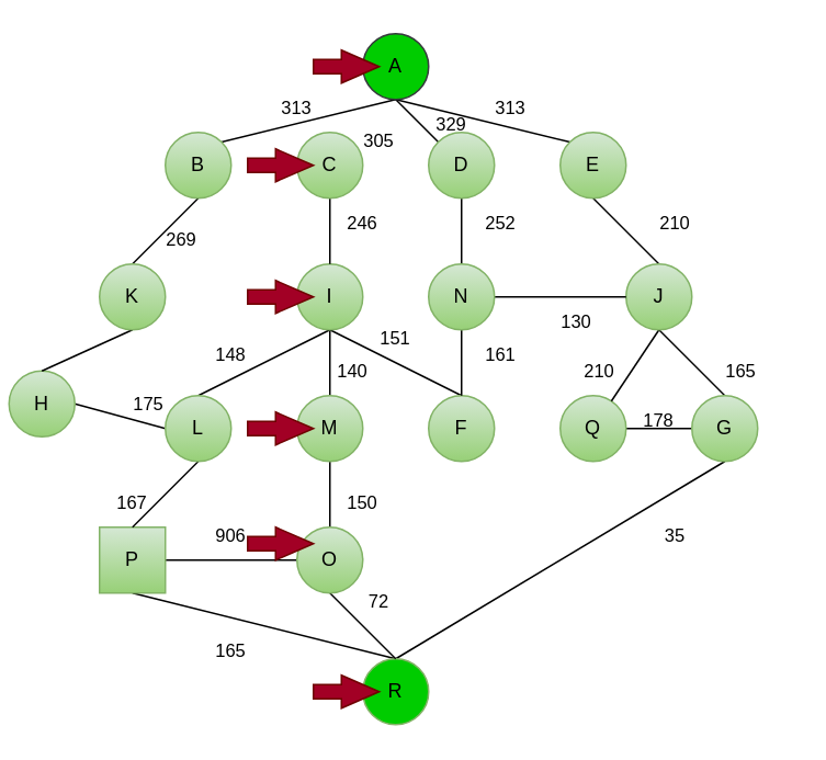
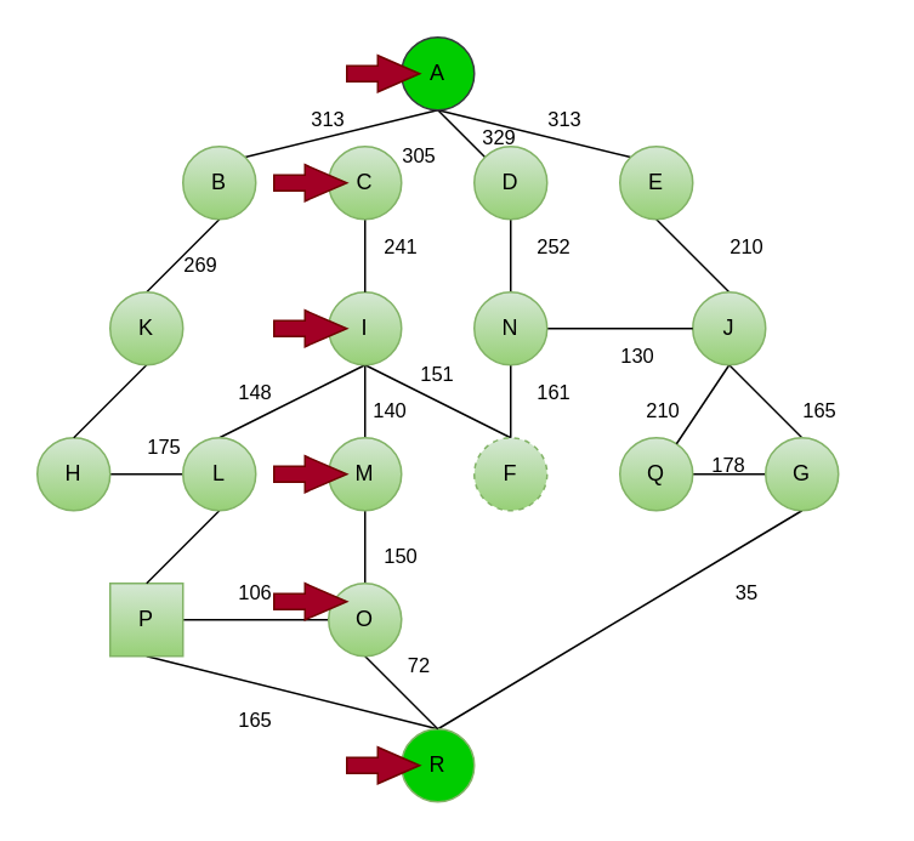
  <mxCell id="0" />
  <mxCell id="1" parent="0" />
  <mxCell id="2" style="edgeStyle=none;shape=connector;rounded=0;orthogonalLoop=1;jettySize=auto;html=1;exitX=0.5;exitY=1;exitDx=0;exitDy=0;entryX=1;entryY=0;entryDx=0;entryDy=0;labelBackgroundColor=default;strokeColor=default;fontFamily=Helvetica;fontSize=11;fontColor=default;endArrow=none;endFill=0;exitPerimeter=0;" edge="1" parent="1" source="5" target="7"><mxGeometry relative="1" as="geometry" /></mxCell>
  <mxCell id="3" style="edgeStyle=none;shape=connector;rounded=0;orthogonalLoop=1;jettySize=auto;html=1;exitX=0.5;exitY=1;exitDx=0;exitDy=0;entryX=0;entryY=0;entryDx=0;entryDy=0;labelBackgroundColor=default;strokeColor=default;fontFamily=Helvetica;fontSize=11;fontColor=default;endArrow=none;endFill=0;" edge="1" parent="1" source="5" target="14"><mxGeometry relative="1" as="geometry" /></mxCell>
  <mxCell id="4" style="edgeStyle=none;shape=connector;rounded=0;orthogonalLoop=1;jettySize=auto;html=1;exitX=0.5;exitY=1;exitDx=0;exitDy=0;entryX=0;entryY=0;entryDx=0;entryDy=0;labelBackgroundColor=default;strokeColor=default;fontFamily=Helvetica;fontSize=11;fontColor=default;endArrow=none;endFill=0;" edge="1" parent="1" source="5" target="21"><mxGeometry relative="1" as="geometry" /></mxCell>
  <mxCell id="5" value="A" style="ellipse;whiteSpace=wrap;html=1;aspect=fixed;fillColor=#00CC00;strokeColor=#36393d;gradientColor=#00CC00;" vertex="1" parent="1"><mxGeometry x="220" y="20" width="40" height="40" as="geometry" /></mxCell>
  <mxCell id="6" style="edgeStyle=none;shape=connector;rounded=0;orthogonalLoop=1;jettySize=auto;html=1;exitX=0.5;exitY=1;exitDx=0;exitDy=0;entryX=0.5;entryY=0;entryDx=0;entryDy=0;labelBackgroundColor=default;strokeColor=default;fontFamily=Helvetica;fontSize=11;fontColor=default;endArrow=none;endFill=0;" edge="1" parent="1" source="7" target="31"><mxGeometry relative="1" as="geometry" /></mxCell>
  <mxCell id="7" value="B" style="ellipse;whiteSpace=wrap;html=1;aspect=fixed;fillColor=#d5e8d4;strokeColor=#82b366;gradientColor=#97d077;" vertex="1" parent="1"><mxGeometry x="100" y="80" width="40" height="40" as="geometry" /></mxCell>
  <mxCell id="8" value="" style="edgeStyle=none;shape=connector;rounded=0;orthogonalLoop=1;jettySize=auto;html=1;labelBackgroundColor=default;strokeColor=default;fontFamily=Helvetica;fontSize=11;fontColor=default;endArrow=none;endFill=0;" edge="1" parent="1" source="9" target="19"><mxGeometry relative="1" as="geometry" /></mxCell>
  <mxCell id="9" value="Q" style="ellipse;whiteSpace=wrap;html=1;aspect=fixed;fillColor=#d5e8d4;strokeColor=#82b366;gradientColor=#97d077;" vertex="1" parent="1"><mxGeometry x="340" y="240" width="40" height="40" as="geometry" /></mxCell>
  <mxCell id="10" style="edgeStyle=none;shape=connector;rounded=0;orthogonalLoop=1;jettySize=auto;html=1;exitX=1;exitY=0.5;exitDx=0;exitDy=0;entryX=0;entryY=0.5;entryDx=0;entryDy=0;labelBackgroundColor=default;strokeColor=default;fontFamily=Helvetica;fontSize=11;fontColor=default;endArrow=none;endFill=0;" edge="1" parent="1" source="12" target="42"><mxGeometry relative="1" as="geometry" /></mxCell>
  <mxCell id="11" style="edgeStyle=none;shape=connector;rounded=0;orthogonalLoop=1;jettySize=auto;html=1;exitX=0.5;exitY=1;exitDx=0;exitDy=0;entryX=0.5;entryY=0;entryDx=0;entryDy=0;labelBackgroundColor=default;strokeColor=default;fontFamily=Helvetica;fontSize=11;fontColor=default;endArrow=none;endFill=0;" edge="1" parent="1" source="12" target="37"><mxGeometry relative="1" as="geometry" /></mxCell>
  <mxCell id="12" value="P" style="whiteSpace=wrap;html=1;aspect=fixed;fillColor=#d5e8d4;strokeColor=#82b366;gradientColor=#97d077;rounded=0;" vertex="1" parent="1"><mxGeometry x="60" y="320" width="40" height="40" as="geometry" /></mxCell>
  <mxCell id="13" style="edgeStyle=none;shape=connector;rounded=0;orthogonalLoop=1;jettySize=auto;html=1;exitX=0.5;exitY=1;exitDx=0;exitDy=0;entryX=0.5;entryY=0;entryDx=0;entryDy=0;labelBackgroundColor=default;strokeColor=default;fontFamily=Helvetica;fontSize=11;fontColor=default;endArrow=none;endFill=0;" edge="1" parent="1" source="14" target="17"><mxGeometry relative="1" as="geometry" /></mxCell>
  <mxCell id="14" value="E" style="ellipse;whiteSpace=wrap;html=1;aspect=fixed;fillColor=#d5e8d4;strokeColor=#82b366;gradientColor=#97d077;" vertex="1" parent="1"><mxGeometry x="340" y="80" width="40" height="40" as="geometry" /></mxCell>
  <mxCell id="15" style="edgeStyle=none;shape=connector;rounded=0;orthogonalLoop=1;jettySize=auto;html=1;exitX=0.5;exitY=1;exitDx=0;exitDy=0;entryX=0.5;entryY=0;entryDx=0;entryDy=0;labelBackgroundColor=default;strokeColor=default;fontFamily=Helvetica;fontSize=11;fontColor=default;endArrow=none;endFill=0;" edge="1" parent="1" source="17" target="19"><mxGeometry relative="1" as="geometry" /></mxCell>
  <mxCell id="16" style="edgeStyle=none;shape=connector;rounded=0;orthogonalLoop=1;jettySize=auto;html=1;exitX=0.5;exitY=1;exitDx=0;exitDy=0;labelBackgroundColor=default;strokeColor=default;fontFamily=Helvetica;fontSize=11;fontColor=default;endArrow=none;endFill=0;" edge="1" parent="1" source="17" target="9"><mxGeometry relative="1" as="geometry" /></mxCell>
  <mxCell id="17" value="J" style="ellipse;whiteSpace=wrap;html=1;aspect=fixed;fillColor=#d5e8d4;strokeColor=#82b366;gradientColor=#97d077;" vertex="1" parent="1"><mxGeometry x="380" y="160" width="40" height="40" as="geometry" /></mxCell>
  <mxCell id="18" style="edgeStyle=none;shape=connector;rounded=0;orthogonalLoop=1;jettySize=auto;html=1;exitX=0.5;exitY=1;exitDx=0;exitDy=0;entryX=0.5;entryY=0;entryDx=0;entryDy=0;labelBackgroundColor=default;strokeColor=default;fontFamily=Helvetica;fontSize=11;fontColor=default;endArrow=none;endFill=0;" edge="1" parent="1" source="19" target="37"><mxGeometry relative="1" as="geometry" /></mxCell>
  <mxCell id="19" value="G" style="ellipse;whiteSpace=wrap;html=1;aspect=fixed;fillColor=#d5e8d4;strokeColor=#82b366;gradientColor=#97d077;" vertex="1" parent="1"><mxGeometry x="420" y="240" width="40" height="40" as="geometry" /></mxCell>
  <mxCell id="20" style="edgeStyle=none;shape=connector;rounded=0;orthogonalLoop=1;jettySize=auto;html=1;exitX=0.5;exitY=1;exitDx=0;exitDy=0;entryX=0.5;entryY=0;entryDx=0;entryDy=0;labelBackgroundColor=default;strokeColor=default;fontFamily=Helvetica;fontSize=11;fontColor=default;endArrow=none;endFill=0;" edge="1" parent="1" source="21" target="40"><mxGeometry relative="1" as="geometry" /></mxCell>
  <mxCell id="21" value="D" style="ellipse;whiteSpace=wrap;html=1;aspect=fixed;fillColor=#d5e8d4;strokeColor=#82b366;gradientColor=#97d077;" vertex="1" parent="1"><mxGeometry x="260" y="80" width="40" height="40" as="geometry" /></mxCell>
  <mxCell id="22" style="edgeStyle=none;shape=connector;rounded=0;orthogonalLoop=1;jettySize=auto;html=1;exitX=0.5;exitY=1;exitDx=0;exitDy=0;entryX=0.5;entryY=0;entryDx=0;entryDy=0;labelBackgroundColor=default;strokeColor=default;fontFamily=Helvetica;fontSize=11;fontColor=default;endArrow=none;endFill=0;" edge="1" parent="1" source="25" target="33"><mxGeometry relative="1" as="geometry" /></mxCell>
  <mxCell id="23" style="edgeStyle=none;shape=connector;rounded=0;orthogonalLoop=1;jettySize=auto;html=1;exitX=0.5;exitY=1;exitDx=0;exitDy=0;entryX=0.5;entryY=0;entryDx=0;entryDy=0;labelBackgroundColor=default;strokeColor=default;fontFamily=Helvetica;fontSize=11;fontColor=default;endArrow=none;endFill=0;" edge="1" parent="1" source="25" target="27"><mxGeometry relative="1" as="geometry" /></mxCell>
  <mxCell id="24" style="edgeStyle=none;shape=connector;rounded=0;orthogonalLoop=1;jettySize=auto;html=1;exitX=0.5;exitY=1;exitDx=0;exitDy=0;entryX=0.5;entryY=0;entryDx=0;entryDy=0;labelBackgroundColor=default;strokeColor=default;fontFamily=Helvetica;fontSize=11;fontColor=default;endArrow=none;endFill=0;" edge="1" parent="1" source="25" target="36"><mxGeometry relative="1" as="geometry" /></mxCell>
  <mxCell id="25" value="I" style="ellipse;whiteSpace=wrap;html=1;aspect=fixed;fillColor=#d5e8d4;strokeColor=#82b366;gradientColor=#97d077;" vertex="1" parent="1"><mxGeometry x="180" y="160" width="40" height="40" as="geometry" /></mxCell>
  <mxCell id="26" style="edgeStyle=none;shape=connector;rounded=0;orthogonalLoop=1;jettySize=auto;html=1;exitX=0.5;exitY=1;exitDx=0;exitDy=0;entryX=0.5;entryY=0;entryDx=0;entryDy=0;labelBackgroundColor=default;strokeColor=default;fontFamily=Helvetica;fontSize=11;fontColor=default;endArrow=none;endFill=0;" edge="1" parent="1" source="27" target="42"><mxGeometry relative="1" as="geometry" /></mxCell>
  <mxCell id="27" value="M" style="ellipse;whiteSpace=wrap;html=1;aspect=fixed;fillColor=#d5e8d4;strokeColor=#82b366;gradientColor=#97d077;" vertex="1" parent="1"><mxGeometry x="180" y="240" width="40" height="40" as="geometry" /></mxCell>
  <mxCell id="28" style="edgeStyle=none;shape=connector;rounded=0;orthogonalLoop=1;jettySize=auto;html=1;exitX=1;exitY=0.5;exitDx=0;exitDy=0;entryX=0;entryY=0.5;entryDx=0;entryDy=0;labelBackgroundColor=default;strokeColor=default;fontFamily=Helvetica;fontSize=11;fontColor=default;endArrow=none;endFill=0;" edge="1" parent="1" source="29" target="33"><mxGeometry relative="1" as="geometry" /></mxCell>
- <mxCell id="29" value="H" style="ellipse;whiteSpace=wrap;html=1;aspect=fixed;fillColor=#d5e8d4;strokeColor=#82b366;gradientColor=#97d077;" vertex="1" parent="1"><mxGeometry x="5" y="225" width="40" height="40" as="geometry" /></mxCell>
+ <mxCell id="29" value="H" style="ellipse;whiteSpace=wrap;html=1;aspect=fixed;fillColor=#d5e8d4;strokeColor=#82b366;gradientColor=#97d077;" vertex="1" parent="1"><mxGeometry x="20" y="240" width="40" height="40" as="geometry" /></mxCell>
  <mxCell id="30" style="edgeStyle=none;shape=connector;rounded=0;orthogonalLoop=1;jettySize=auto;html=1;exitX=0.5;exitY=1;exitDx=0;exitDy=0;entryX=0.5;entryY=0;entryDx=0;entryDy=0;labelBackgroundColor=default;strokeColor=default;fontFamily=Helvetica;fontSize=11;fontColor=default;endArrow=none;endFill=0;" edge="1" parent="1" source="31" target="29"><mxGeometry relative="1" as="geometry" /></mxCell>
  <mxCell id="31" value="K" style="ellipse;whiteSpace=wrap;html=1;aspect=fixed;fillColor=#d5e8d4;strokeColor=#82b366;gradientColor=#97d077;" vertex="1" parent="1"><mxGeometry x="60" y="160" width="40" height="40" as="geometry" /></mxCell>
  <mxCell id="32" style="edgeStyle=none;shape=connector;rounded=0;orthogonalLoop=1;jettySize=auto;html=1;exitX=0.5;exitY=1;exitDx=0;exitDy=0;entryX=0.5;entryY=0;entryDx=0;entryDy=0;labelBackgroundColor=default;strokeColor=default;fontFamily=Helvetica;fontSize=11;fontColor=default;endArrow=none;endFill=0;" edge="1" parent="1" source="33" target="12"><mxGeometry relative="1" as="geometry" /></mxCell>
  <mxCell id="33" value="L" style="ellipse;whiteSpace=wrap;html=1;aspect=fixed;fillColor=#d5e8d4;strokeColor=#82b366;gradientColor=#97d077;" vertex="1" parent="1"><mxGeometry x="100" y="240" width="40" height="40" as="geometry" /></mxCell>
  <mxCell id="34" style="edgeStyle=none;shape=connector;rounded=0;orthogonalLoop=1;jettySize=auto;html=1;exitX=0.5;exitY=1;exitDx=0;exitDy=0;labelBackgroundColor=default;strokeColor=default;fontFamily=Helvetica;fontSize=11;fontColor=default;endArrow=none;endFill=0;" edge="1" parent="1" source="35" target="25"><mxGeometry relative="1" as="geometry" /></mxCell>
  <mxCell id="35" value="C" style="ellipse;whiteSpace=wrap;html=1;aspect=fixed;fillColor=#d5e8d4;strokeColor=#82b366;gradientColor=#97d077;" vertex="1" parent="1"><mxGeometry x="180" y="80" width="40" height="40" as="geometry" /></mxCell>
- <mxCell id="36" value="F" style="ellipse;whiteSpace=wrap;html=1;aspect=fixed;fillColor=#d5e8d4;strokeColor=#82b366;gradientColor=#97d077;" vertex="1" parent="1"><mxGeometry x="260" y="240" width="40" height="40" as="geometry" /></mxCell>
+ <mxCell id="36" value="F" style="ellipse;whiteSpace=wrap;html=1;aspect=fixed;fillColor=#d5e8d4;strokeColor=#82b366;gradientColor=#97d077;dashed=1;" vertex="1" parent="1"><mxGeometry x="260" y="240" width="40" height="40" as="geometry" /></mxCell>
  <mxCell id="37" value="R" style="ellipse;whiteSpace=wrap;html=1;aspect=fixed;fillColor=#00CC00;strokeColor=#82b366;gradientColor=#00CC00;" vertex="1" parent="1"><mxGeometry x="220" y="400" width="40" height="40" as="geometry" /></mxCell>
  <mxCell id="38" style="edgeStyle=none;shape=connector;rounded=0;orthogonalLoop=1;jettySize=auto;html=1;exitX=0.5;exitY=1;exitDx=0;exitDy=0;entryX=0.5;entryY=0;entryDx=0;entryDy=0;labelBackgroundColor=default;strokeColor=default;fontFamily=Helvetica;fontSize=11;fontColor=default;endArrow=none;endFill=0;" edge="1" parent="1" source="40" target="36"><mxGeometry relative="1" as="geometry" /></mxCell>
  <mxCell id="39" style="edgeStyle=none;shape=connector;rounded=0;orthogonalLoop=1;jettySize=auto;html=1;exitX=1;exitY=0.5;exitDx=0;exitDy=0;entryX=0;entryY=0.5;entryDx=0;entryDy=0;labelBackgroundColor=default;strokeColor=default;fontFamily=Helvetica;fontSize=11;fontColor=default;endArrow=none;endFill=0;" edge="1" parent="1" source="40" target="17"><mxGeometry relative="1" as="geometry" /></mxCell>
  <mxCell id="40" value="N" style="ellipse;whiteSpace=wrap;html=1;aspect=fixed;fillColor=#d5e8d4;strokeColor=#82b366;gradientColor=#97d077;" vertex="1" parent="1"><mxGeometry x="260" y="160" width="40" height="40" as="geometry" /></mxCell>
  <mxCell id="41" style="edgeStyle=none;shape=connector;rounded=0;orthogonalLoop=1;jettySize=auto;html=1;exitX=0.5;exitY=1;exitDx=0;exitDy=0;labelBackgroundColor=default;strokeColor=default;fontFamily=Helvetica;fontSize=11;fontColor=default;endArrow=none;endFill=0;" edge="1" parent="1" source="42"><mxGeometry relative="1" as="geometry"><mxPoint x="240" y="400" as="targetPoint" /></mxGeometry></mxCell>
  <mxCell id="42" value="O" style="ellipse;whiteSpace=wrap;html=1;aspect=fixed;fillColor=#d5e8d4;strokeColor=#82b366;gradientColor=#97d077;" vertex="1" parent="1"><mxGeometry x="180" y="320" width="40" height="40" as="geometry" /></mxCell>
  <mxCell id="43" value="313" style="text;html=1;strokeColor=none;fillColor=none;align=center;verticalAlign=middle;whiteSpace=wrap;rounded=0;fontSize=11;fontFamily=Helvetica;fontColor=default;" vertex="1" parent="1"><mxGeometry x="150" y="50" width="60" height="30" as="geometry" /></mxCell>
  <mxCell id="44" value="313" style="text;html=1;strokeColor=none;fillColor=none;align=center;verticalAlign=middle;whiteSpace=wrap;rounded=0;fontSize=11;fontFamily=Helvetica;fontColor=default;" vertex="1" parent="1"><mxGeometry x="280" y="50" width="60" height="30" as="geometry" /></mxCell>
  <mxCell id="45" value="305" style="text;html=1;strokeColor=none;fillColor=none;align=center;verticalAlign=middle;whiteSpace=wrap;rounded=0;fontSize=11;fontFamily=Helvetica;fontColor=default;" vertex="1" parent="1"><mxGeometry x="200" y="70" width="60" height="30" as="geometry" /></mxCell>
  <mxCell id="46" value="329" style="text;html=1;strokeColor=none;fillColor=none;align=center;verticalAlign=middle;whiteSpace=wrap;rounded=0;fontSize=11;fontFamily=Helvetica;fontColor=default;" vertex="1" parent="1"><mxGeometry x="244" y="60" width="60" height="30" as="geometry" /></mxCell>
  <mxCell id="47" value="210" style="text;html=1;strokeColor=none;fillColor=none;align=center;verticalAlign=middle;whiteSpace=wrap;rounded=0;fontSize=11;fontFamily=Helvetica;fontColor=default;" vertex="1" parent="1"><mxGeometry x="380" y="120" width="60" height="30" as="geometry" /></mxCell>
  <mxCell id="48" value="252" style="text;html=1;strokeColor=none;fillColor=none;align=center;verticalAlign=middle;whiteSpace=wrap;rounded=0;fontSize=11;fontFamily=Helvetica;fontColor=default;" vertex="1" parent="1"><mxGeometry x="274" y="120" width="60" height="30" as="geometry" /></mxCell>
- <mxCell id="49" value="246" style="text;html=1;strokeColor=none;fillColor=none;align=center;verticalAlign=middle;whiteSpace=wrap;rounded=0;fontSize=11;fontFamily=Helvetica;fontColor=default;" vertex="1" parent="1"><mxGeometry x="190" y="120" width="60" height="30" as="geometry" /></mxCell>
+ <mxCell id="49" value="241" style="text;html=1;strokeColor=none;fillColor=none;align=center;verticalAlign=middle;whiteSpace=wrap;rounded=0;fontSize=11;fontFamily=Helvetica;fontColor=default;" vertex="1" parent="1"><mxGeometry x="190" y="120" width="60" height="30" as="geometry" /></mxCell>
  <mxCell id="50" value="269" style="text;html=1;strokeColor=none;fillColor=none;align=center;verticalAlign=middle;whiteSpace=wrap;rounded=0;fontSize=11;fontFamily=Helvetica;fontColor=default;" vertex="1" parent="1"><mxGeometry x="80" y="130" width="60" height="30" as="geometry" /></mxCell>
  <mxCell id="51" value="130" style="text;html=1;strokeColor=none;fillColor=none;align=center;verticalAlign=middle;whiteSpace=wrap;rounded=0;fontSize=11;fontFamily=Helvetica;fontColor=default;" vertex="1" parent="1"><mxGeometry x="320" y="180" width="60" height="30" as="geometry" /></mxCell>
  <mxCell id="52" value="161" style="text;html=1;strokeColor=none;fillColor=none;align=center;verticalAlign=middle;whiteSpace=wrap;rounded=0;fontSize=11;fontFamily=Helvetica;fontColor=default;" vertex="1" parent="1"><mxGeometry x="274" y="200" width="60" height="30" as="geometry" /></mxCell>
  <mxCell id="53" value="151" style="text;html=1;strokeColor=none;fillColor=none;align=center;verticalAlign=middle;whiteSpace=wrap;rounded=0;fontSize=11;fontFamily=Helvetica;fontColor=default;" vertex="1" parent="1"><mxGeometry x="210" y="190" width="60" height="30" as="geometry" /></mxCell>
  <mxCell id="54" value="140" style="text;html=1;strokeColor=none;fillColor=none;align=center;verticalAlign=middle;whiteSpace=wrap;rounded=0;fontSize=11;fontFamily=Helvetica;fontColor=default;" vertex="1" parent="1"><mxGeometry x="184" y="210" width="60" height="30" as="geometry" /></mxCell>
  <mxCell id="55" value="148" style="text;html=1;strokeColor=none;fillColor=none;align=center;verticalAlign=middle;whiteSpace=wrap;rounded=0;fontSize=11;fontFamily=Helvetica;fontColor=default;" vertex="1" parent="1"><mxGeometry x="110" y="200" width="60" height="30" as="geometry" /></mxCell>
  <mxCell id="56" value="175" style="text;html=1;strokeColor=none;fillColor=none;align=center;verticalAlign=middle;whiteSpace=wrap;rounded=0;fontSize=11;fontFamily=Helvetica;fontColor=default;" vertex="1" parent="1"><mxGeometry x="60" y="230" width="60" height="30" as="geometry" /></mxCell>
  <mxCell id="57" value="165" style="text;html=1;strokeColor=none;fillColor=none;align=center;verticalAlign=middle;whiteSpace=wrap;rounded=0;fontSize=11;fontFamily=Helvetica;fontColor=default;" vertex="1" parent="1"><mxGeometry x="420" y="210" width="60" height="30" as="geometry" /></mxCell>
  <mxCell id="58" value="210" style="text;html=1;strokeColor=none;fillColor=none;align=center;verticalAlign=middle;whiteSpace=wrap;rounded=0;fontSize=11;fontFamily=Helvetica;fontColor=default;" vertex="1" parent="1"><mxGeometry x="334" y="210" width="60" height="30" as="geometry" /></mxCell>
  <mxCell id="59" value="178" style="text;html=1;strokeColor=none;fillColor=none;align=center;verticalAlign=middle;whiteSpace=wrap;rounded=0;fontSize=11;fontFamily=Helvetica;fontColor=default;" vertex="1" parent="1"><mxGeometry x="370" y="240" width="60" height="30" as="geometry" /></mxCell>
  <mxCell id="60" value="35" style="text;html=1;strokeColor=none;fillColor=none;align=center;verticalAlign=middle;whiteSpace=wrap;rounded=0;fontSize=11;fontFamily=Helvetica;fontColor=default;" vertex="1" parent="1"><mxGeometry x="380" y="310" width="60" height="30" as="geometry" /></mxCell>
  <mxCell id="61" value="150" style="text;html=1;strokeColor=none;fillColor=none;align=center;verticalAlign=middle;whiteSpace=wrap;rounded=0;fontSize=11;fontFamily=Helvetica;fontColor=default;" vertex="1" parent="1"><mxGeometry x="190" y="290" width="60" height="30" as="geometry" /></mxCell>
- <mxCell id="62" value="167" style="text;html=1;strokeColor=none;fillColor=none;align=center;verticalAlign=middle;whiteSpace=wrap;rounded=0;fontSize=11;fontFamily=Helvetica;fontColor=default;" vertex="1" parent="1"><mxGeometry x="50" y="290" width="60" height="30" as="geometry" /></mxCell>
- <mxCell id="63" value="906" style="text;html=1;strokeColor=none;fillColor=none;align=center;verticalAlign=middle;whiteSpace=wrap;rounded=0;fontSize=11;fontFamily=Helvetica;fontColor=default;" vertex="1" parent="1"><mxGeometry x="110" y="310" width="60" height="30" as="geometry" /></mxCell>
+ <mxCell id="63" value="106" style="text;html=1;strokeColor=none;fillColor=none;align=center;verticalAlign=middle;whiteSpace=wrap;rounded=0;fontSize=11;fontFamily=Helvetica;fontColor=default;" vertex="1" parent="1"><mxGeometry x="110" y="310" width="60" height="30" as="geometry" /></mxCell>
  <mxCell id="64" value="72" style="text;html=1;strokeColor=none;fillColor=none;align=center;verticalAlign=middle;whiteSpace=wrap;rounded=0;fontSize=11;fontFamily=Helvetica;fontColor=default;" vertex="1" parent="1"><mxGeometry x="200" y="350" width="60" height="30" as="geometry" /></mxCell>
  <mxCell id="65" value="165" style="text;html=1;strokeColor=none;fillColor=none;align=center;verticalAlign=middle;whiteSpace=wrap;rounded=0;fontSize=11;fontFamily=Helvetica;fontColor=default;" vertex="1" parent="1"><mxGeometry x="110" y="380" width="60" height="30" as="geometry" /></mxCell>
  <mxCell id="66" value="" style="html=1;shadow=0;dashed=0;align=center;verticalAlign=middle;shape=mxgraph.arrows2.arrow;dy=0.57;dx=23;notch=0;fillColor=#a20025;fontColor=#ffffff;strokeColor=#6F0000;" vertex="1" parent="1"><mxGeometry x="190" y="30" width="40" height="20" as="geometry" /></mxCell>
  <mxCell id="67" value="" style="html=1;shadow=0;dashed=0;align=center;verticalAlign=middle;shape=mxgraph.arrows2.arrow;dy=0.57;dx=23;notch=0;fillColor=#a20025;fontColor=#ffffff;strokeColor=#6F0000;" vertex="1" parent="1"><mxGeometry x="150" y="90" width="40" height="20" as="geometry" /></mxCell>
  <mxCell id="68" value="" style="html=1;shadow=0;dashed=0;align=center;verticalAlign=middle;shape=mxgraph.arrows2.arrow;dy=0.57;dx=23;notch=0;fillColor=#a20025;fontColor=#ffffff;strokeColor=#6F0000;" vertex="1" parent="1"><mxGeometry x="150" y="170" width="40" height="20" as="geometry" /></mxCell>
  <mxCell id="69" value="" style="html=1;shadow=0;dashed=0;align=center;verticalAlign=middle;shape=mxgraph.arrows2.arrow;dy=0.57;dx=23;notch=0;fillColor=#a20025;fontColor=#ffffff;strokeColor=#6F0000;" vertex="1" parent="1"><mxGeometry x="150" y="250" width="40" height="20" as="geometry" /></mxCell>
  <mxCell id="70" value="" style="html=1;shadow=0;dashed=0;align=center;verticalAlign=middle;shape=mxgraph.arrows2.arrow;dy=0.57;dx=23;notch=0;fillColor=#a20025;fontColor=#ffffff;strokeColor=#6F0000;" vertex="1" parent="1"><mxGeometry x="150" y="320" width="40" height="20" as="geometry" /></mxCell>
  <mxCell id="71" value="" style="html=1;shadow=0;dashed=0;align=center;verticalAlign=middle;shape=mxgraph.arrows2.arrow;dy=0.57;dx=23;notch=0;fillColor=#a20025;fontColor=#ffffff;strokeColor=#6F0000;" vertex="1" parent="1"><mxGeometry x="190" y="410" width="40" height="20" as="geometry" /></mxCell>
